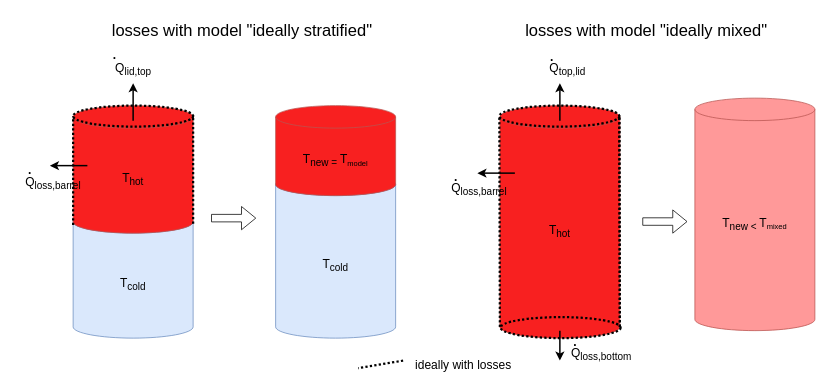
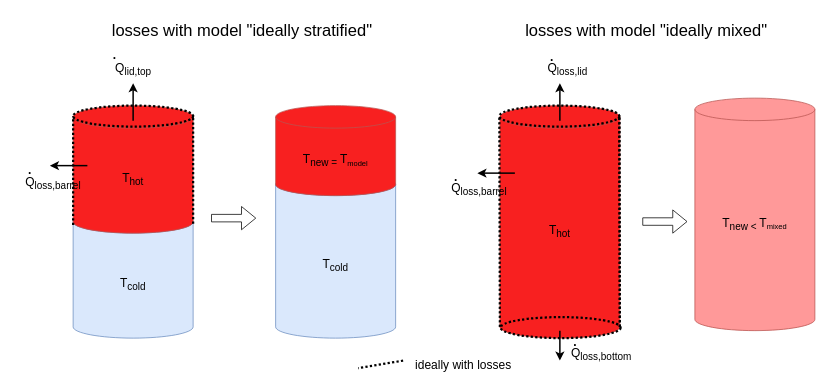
  <mxCell id="0" />
  <mxCell id="1" parent="0" />
  <mxCell id="2" value="&lt;font style=&quot;font-size: 16px;&quot;&gt;T&lt;sub&gt;cold&lt;/sub&gt;&lt;/font&gt;" style="shape=cylinder3;whiteSpace=wrap;html=1;boundedLbl=1;backgroundOutline=1;size=15;fillColor=#dae8fc;strokeColor=#6c8ebf;" parent="1" vertex="1"><mxGeometry x="97" y="280" width="160" height="170" as="geometry" /></mxCell>
  <mxCell id="3" value="&lt;font style=&quot;font-size: 16px;&quot;&gt;T&lt;sub&gt;hot&lt;/sub&gt;&lt;/font&gt;" style="shape=cylinder3;whiteSpace=wrap;html=1;boundedLbl=1;backgroundOutline=1;size=15;fillColor=#F82020;strokeColor=#b85450;gradientColor=none;" parent="1" vertex="1"><mxGeometry x="97" y="140" width="160" height="170" as="geometry" /></mxCell>
  <mxCell id="4" value="" style="endArrow=classic;startArrow=none;html=1;rounded=0;strokeColor=#000000;strokeWidth=2;fontSize=16;startFill=0;" parent="1" edge="1"><mxGeometry width="50" height="50" relative="1" as="geometry"><mxPoint x="116" y="220" as="sourcePoint" /><mxPoint x="66" y="220" as="targetPoint" /></mxGeometry></mxCell>
  <mxCell id="5" value="" style="endArrow=classic;startArrow=none;html=1;rounded=0;strokeColor=#000000;strokeWidth=2;fontSize=16;startFill=0;" parent="1" edge="1"><mxGeometry width="50" height="50" relative="1" as="geometry"><mxPoint x="177" y="160" as="sourcePoint" /><mxPoint x="177" y="110" as="targetPoint" /></mxGeometry></mxCell>
  <mxCell id="6" value="Q&lt;sub&gt;lid,top&lt;/sub&gt;" style="text;html=1;align=center;verticalAlign=middle;resizable=0;points=[];autosize=1;strokeColor=none;fillColor=none;fontSize=16;" parent="1" vertex="1"><mxGeometry x="137" y="71" width="80" height="40" as="geometry" /></mxCell>
  <mxCell id="7" value="." style="text;html=1;align=center;verticalAlign=middle;resizable=0;points=[];autosize=1;strokeColor=none;fillColor=none;fontSize=16;fontStyle=1" parent="1" vertex="1"><mxGeometry x="137" y="57" width="30" height="30" as="geometry" /></mxCell>
  <mxCell id="8" value="Q&lt;sub&gt;loss,barrel&lt;/sub&gt;" style="text;html=1;align=center;verticalAlign=middle;resizable=0;points=[];autosize=1;strokeColor=none;fillColor=none;fontSize=16;" parent="1" vertex="1"><mxGeometry x="20" y="222.5" width="100" height="40" as="geometry" /></mxCell>
  <mxCell id="9" value="." style="text;html=1;align=center;verticalAlign=middle;resizable=0;points=[];autosize=1;strokeColor=none;fillColor=none;fontSize=16;fontStyle=1" parent="1" vertex="1"><mxGeometry x="24" y="209.5" width="30" height="30" as="geometry" /></mxCell>
  <mxCell id="10" value="" style="shape=flexArrow;endArrow=classic;html=1;rounded=0;" parent="1" edge="1"><mxGeometry width="50" height="50" relative="1" as="geometry"><mxPoint x="281" y="290" as="sourcePoint" /><mxPoint x="341" y="290" as="targetPoint" /></mxGeometry></mxCell>
  <mxCell id="11" value="&lt;font style=&quot;font-size: 16px;&quot;&gt;T&lt;sub&gt;cold&lt;/sub&gt;&lt;/font&gt;" style="shape=cylinder3;whiteSpace=wrap;html=1;boundedLbl=1;backgroundOutline=1;size=15;fillColor=#dae8fc;strokeColor=#6c8ebf;" parent="1" vertex="1"><mxGeometry x="367" y="230" width="160" height="220" as="geometry" /></mxCell>
  <mxCell id="12" value="&lt;font style=&quot;font-size: 16px;&quot;&gt;T&lt;sub&gt;new =&amp;nbsp;&lt;/sub&gt;&lt;/font&gt;&lt;span style=&quot;font-size: 16px;&quot;&gt;T&lt;/span&gt;&lt;sub&gt;model&lt;/sub&gt;" style="shape=cylinder3;whiteSpace=wrap;html=1;boundedLbl=1;backgroundOutline=1;size=15;fillColor=#F82020;strokeColor=#b85450;gradientColor=none;" parent="1" vertex="1"><mxGeometry x="367" y="140" width="160" height="120" as="geometry" /></mxCell>
  <mxCell id="13" value="&lt;font style=&quot;font-size: 16px;&quot;&gt;T&lt;sub&gt;hot&lt;/sub&gt;&lt;/font&gt;" style="shape=cylinder3;whiteSpace=wrap;html=1;boundedLbl=1;backgroundOutline=1;size=15;fillColor=#F82020;strokeColor=#b85450;gradientColor=none;" parent="1" vertex="1"><mxGeometry x="666" y="140" width="160" height="310" as="geometry" /></mxCell>
  <mxCell id="14" value="" style="endArrow=classic;startArrow=none;html=1;rounded=0;strokeColor=#000000;strokeWidth=2;fontSize=16;startFill=0;" parent="1" edge="1"><mxGeometry width="50" height="50" relative="1" as="geometry"><mxPoint x="746" y="440" as="sourcePoint" /><mxPoint x="746" y="480" as="targetPoint" /></mxGeometry></mxCell>
  <mxCell id="15" value="" style="endArrow=classic;startArrow=none;html=1;rounded=0;strokeColor=#000000;strokeWidth=2;fontSize=16;startFill=0;" parent="1" edge="1"><mxGeometry width="50" height="50" relative="1" as="geometry"><mxPoint x="686" y="230" as="sourcePoint" /><mxPoint x="636" y="230" as="targetPoint" /></mxGeometry></mxCell>
  <mxCell id="16" value="" style="endArrow=classic;startArrow=none;html=1;rounded=0;strokeColor=#000000;strokeWidth=2;fontSize=16;startFill=0;" parent="1" edge="1"><mxGeometry width="50" height="50" relative="1" as="geometry"><mxPoint x="746" y="160" as="sourcePoint" /><mxPoint x="746" y="110" as="targetPoint" /></mxGeometry></mxCell>
  <mxCell id="17" value="Q&lt;sub&gt;loss,bottom&lt;/sub&gt;" style="text;html=1;align=center;verticalAlign=middle;resizable=0;points=[];autosize=1;strokeColor=none;fillColor=none;fontSize=16;" parent="1" vertex="1"><mxGeometry x="751" y="452" width="100" height="40" as="geometry" /></mxCell>
  <mxCell id="18" value="." style="text;html=1;align=center;verticalAlign=middle;resizable=0;points=[];autosize=1;strokeColor=none;fillColor=none;fontSize=16;fontStyle=1" parent="1" vertex="1"><mxGeometry x="751" y="440" width="30" height="30" as="geometry" /></mxCell>
- <mxCell id="19" value="Q&lt;sub&gt;top,lid&lt;/sub&gt;" style="text;html=1;align=center;verticalAlign=middle;resizable=0;points=[];autosize=1;strokeColor=none;fillColor=none;fontSize=16;" parent="1" vertex="1"><mxGeometry x="716" y="71" width="80" height="40" as="geometry" /></mxCell>
+ <mxCell id="19" value="Q&lt;sub&gt;loss,lid&lt;/sub&gt;" style="text;html=1;align=center;verticalAlign=middle;resizable=0;points=[];autosize=1;strokeColor=none;fillColor=none;fontSize=16;" parent="1" vertex="1"><mxGeometry x="716" y="71" width="80" height="40" as="geometry" /></mxCell>
  <mxCell id="20" value="." style="text;html=1;align=center;verticalAlign=middle;resizable=0;points=[];autosize=1;strokeColor=none;fillColor=none;fontSize=16;fontStyle=1" parent="1" vertex="1"><mxGeometry x="720" y="60" width="30" height="30" as="geometry" /></mxCell>
  <mxCell id="21" value="Q&lt;sub&gt;loss,barrel&lt;/sub&gt;" style="text;html=1;align=center;verticalAlign=middle;resizable=0;points=[];autosize=1;strokeColor=none;fillColor=none;fontSize=16;" parent="1" vertex="1"><mxGeometry x="588" y="232" width="100" height="40" as="geometry" /></mxCell>
  <mxCell id="22" value="." style="text;html=1;align=center;verticalAlign=middle;resizable=0;points=[];autosize=1;strokeColor=none;fillColor=none;fontSize=16;fontStyle=1" parent="1" vertex="1"><mxGeometry x="592" y="220" width="30" height="30" as="geometry" /></mxCell>
  <mxCell id="23" value="&lt;font style=&quot;font-size: 16px;&quot;&gt;T&lt;sub&gt;new &amp;lt;&amp;nbsp;&lt;/sub&gt;&lt;/font&gt;&lt;span style=&quot;font-size: 16px;&quot;&gt;T&lt;/span&gt;&lt;sub&gt;mixed&lt;/sub&gt;" style="shape=cylinder3;whiteSpace=wrap;html=1;boundedLbl=1;backgroundOutline=1;size=15;fillColor=#FF9999;strokeColor=#b85450;gradientColor=none;" parent="1" vertex="1"><mxGeometry x="926" y="130" width="160" height="310" as="geometry" /></mxCell>
  <mxCell id="24" value="losses with model &quot;ideally stratified&quot;" style="text;html=1;align=center;verticalAlign=middle;resizable=0;points=[];autosize=1;strokeColor=none;fillColor=none;fontSize=22;" parent="1" vertex="1"><mxGeometry x="137" y="20" width="370" height="40" as="geometry" /></mxCell>
  <mxCell id="25" value="losses with model &quot;ideally mixed&quot;" style="text;html=1;align=center;verticalAlign=middle;resizable=0;points=[];autosize=1;strokeColor=none;fillColor=none;fontSize=22;" parent="1" vertex="1"><mxGeometry x="686" y="20" width="350" height="40" as="geometry" /></mxCell>
  <mxCell id="26" value="" style="shape=flexArrow;endArrow=classic;html=1;rounded=0;" parent="1" edge="1"><mxGeometry width="50" height="50" relative="1" as="geometry"><mxPoint x="856" y="294.57" as="sourcePoint" /><mxPoint x="916" y="294.57" as="targetPoint" /></mxGeometry></mxCell>
  <mxCell id="27" value="" style="endArrow=none;html=1;rounded=0;fontSize=22;strokeWidth=3;dashed=1;dashPattern=1 1;entryX=0;entryY=0;entryDx=0;entryDy=15;entryPerimeter=0;" parent="1" edge="1"><mxGeometry width="50" height="50" relative="1" as="geometry"><mxPoint x="97" y="299" as="sourcePoint" /><mxPoint x="97" y="154" as="targetPoint" /></mxGeometry></mxCell>
  <mxCell id="28" value="" style="endArrow=none;html=1;rounded=0;fontSize=22;strokeWidth=3;dashed=1;dashPattern=1 1;entryX=0;entryY=0;entryDx=0;entryDy=15;entryPerimeter=0;" parent="1" edge="1"><mxGeometry width="50" height="50" relative="1" as="geometry"><mxPoint x="257" y="297.5" as="sourcePoint" /><mxPoint x="257" y="152.5" as="targetPoint" /></mxGeometry></mxCell>
  <mxCell id="29" value="" style="ellipse;whiteSpace=wrap;html=1;fontSize=22;fillColor=none;strokeWidth=3;dashed=1;dashPattern=1 1;" parent="1" vertex="1"><mxGeometry x="97" y="140" width="160" height="28" as="geometry" /></mxCell>
  <mxCell id="30" value="" style="ellipse;whiteSpace=wrap;html=1;fontSize=22;fillColor=none;strokeWidth=3;dashed=1;dashPattern=1 1;" parent="1" vertex="1"><mxGeometry x="665.29" y="140" width="160" height="28" as="geometry" /></mxCell>
  <mxCell id="31" value="" style="endArrow=none;html=1;rounded=0;fontSize=22;strokeWidth=3;dashed=1;dashPattern=1 1;entryX=0;entryY=0;entryDx=0;entryDy=15;entryPerimeter=0;exitX=0;exitY=1;exitDx=0;exitDy=-15;exitPerimeter=0;" parent="1" source="13" edge="1"><mxGeometry width="50" height="50" relative="1" as="geometry"><mxPoint x="665.29" y="299" as="sourcePoint" /><mxPoint x="665.29" y="154" as="targetPoint" /></mxGeometry></mxCell>
  <mxCell id="32" value="" style="endArrow=none;html=1;rounded=0;fontSize=22;strokeWidth=3;dashed=1;dashPattern=1 1;entryX=0;entryY=0;entryDx=0;entryDy=15;entryPerimeter=0;exitX=1;exitY=1;exitDx=0;exitDy=-15;exitPerimeter=0;" parent="1" source="13" edge="1"><mxGeometry width="50" height="50" relative="1" as="geometry"><mxPoint x="825.29" y="297.5" as="sourcePoint" /><mxPoint x="825.29" y="152.5" as="targetPoint" /></mxGeometry></mxCell>
  <mxCell id="33" value="" style="endArrow=none;html=1;rounded=0;fontSize=22;strokeWidth=3;dashed=1;dashPattern=1 1;entryX=0;entryY=0;entryDx=0;entryDy=15;entryPerimeter=0;exitX=1;exitY=1;exitDx=0;exitDy=-15;exitPerimeter=0;" parent="1" source="13" edge="1"><mxGeometry width="50" height="50" relative="1" as="geometry"><mxPoint x="825.29" y="297.5" as="sourcePoint" /><mxPoint x="825.29" y="152.5" as="targetPoint" /></mxGeometry></mxCell>
  <mxCell id="34" value="" style="endArrow=none;html=1;rounded=0;fontSize=22;strokeWidth=3;dashed=1;dashPattern=1 1;entryX=0;entryY=0;entryDx=0;entryDy=15;entryPerimeter=0;" parent="1" edge="1"><mxGeometry width="50" height="50" relative="1" as="geometry"><mxPoint x="537" y="480" as="sourcePoint" /><mxPoint x="477" y="490" as="targetPoint" /></mxGeometry></mxCell>
  <mxCell id="35" value="ideally with losses" style="text;html=1;align=center;verticalAlign=middle;resizable=0;points=[];autosize=1;strokeColor=none;fillColor=none;fontSize=16;" parent="1" vertex="1"><mxGeometry x="537" y="470" width="160" height="30" as="geometry" /></mxCell>
  <mxCell id="36" value="" style="ellipse;whiteSpace=wrap;html=1;fontSize=22;fillColor=none;strokeWidth=3;dashed=1;dashPattern=1 1;" parent="1" vertex="1"><mxGeometry x="667" y="422" width="160" height="28" as="geometry" /></mxCell>
